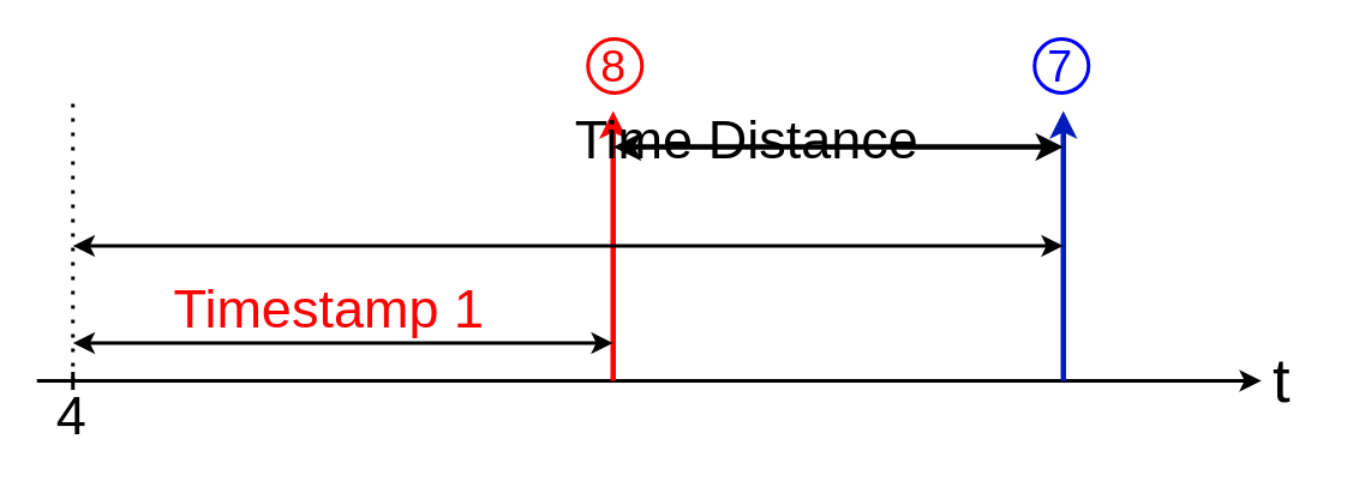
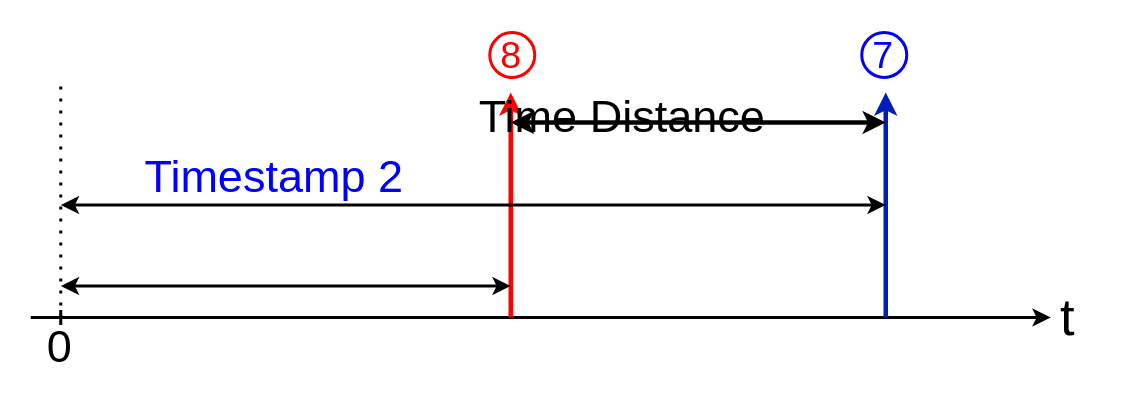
  <mxCell id="0" />
  <mxCell id="1" parent="0" />
  <mxCell id="2" value="" style="endArrow=classic;html=1;strokeWidth=2;" edge="1" parent="1"><mxGeometry width="50" height="50" relative="1" as="geometry"><mxPoint x="20" y="211" as="sourcePoint" /><mxPoint x="700" y="211" as="targetPoint" /></mxGeometry></mxCell>
  <mxCell id="3" value="" style="endArrow=classic;html=1;strokeColor=#FF0000;strokeWidth=3;" edge="1" parent="1"><mxGeometry width="50" height="50" relative="1" as="geometry"><mxPoint x="340" y="211" as="sourcePoint" /><mxPoint x="340" y="61" as="targetPoint" /></mxGeometry></mxCell>
  <mxCell id="4" value="" style="endArrow=classic;html=1;fillColor=#0050ef;strokeColor=#001DBC;strokeWidth=3;" edge="1" parent="1"><mxGeometry width="50" height="50" relative="1" as="geometry"><mxPoint x="590" y="211" as="sourcePoint" /><mxPoint x="590" y="61" as="targetPoint" /></mxGeometry></mxCell>
  <mxCell id="5" value="&lt;font style=&quot;font-size: 35px&quot; color=&quot;#000000&quot;&gt;t&lt;/font&gt;" style="text;html=1;resizable=0;autosize=1;align=center;verticalAlign=middle;points=[];fillColor=none;strokeColor=none;rounded=0;" vertex="1" parent="1"><mxGeometry x="696" y="195" width="30" height="30" as="geometry" /></mxCell>
  <mxCell id="6" value="" style="endArrow=none;html=1;strokeColor=#000000;strokeWidth=2;" edge="1" parent="1"><mxGeometry width="50" height="50" relative="1" as="geometry"><mxPoint x="40" y="216" as="sourcePoint" /><mxPoint x="40" y="206" as="targetPoint" /></mxGeometry></mxCell>
- <mxCell id="7" value="&lt;font color=&quot;#000000&quot; style=&quot;font-size: 30px&quot;&gt;4&lt;/font&gt;" style="text;html=1;resizable=0;autosize=1;align=center;verticalAlign=middle;points=[];fillColor=none;strokeColor=none;rounded=0;" vertex="1" parent="1"><mxGeometry x="24" y="215" width="30" height="30" as="geometry" /></mxCell>
+ <mxCell id="7" value="&lt;font color=&quot;#000000&quot; style=&quot;font-size: 30px&quot;&gt;0&lt;/font&gt;" style="text;html=1;resizable=0;autosize=1;align=center;verticalAlign=middle;points=[];fillColor=none;strokeColor=none;rounded=0;" vertex="1" parent="1"><mxGeometry x="24" y="215" width="30" height="30" as="geometry" /></mxCell>
  <mxCell id="8" value="" style="endArrow=none;dashed=1;html=1;dashPattern=1 3;strokeWidth=2;fontSize=17;fontColor=#000000;" edge="1" parent="1"><mxGeometry width="50" height="50" relative="1" as="geometry"><mxPoint x="40" y="211" as="sourcePoint" /><mxPoint x="40" y="51" as="targetPoint" /></mxGeometry></mxCell>
  <mxCell id="9" value="" style="endArrow=classic;startArrow=classic;html=1;fontSize=17;fontColor=#000000;strokeColor=#000000;strokeWidth=2;" edge="1" parent="1"><mxGeometry width="50" height="50" relative="1" as="geometry"><mxPoint x="40" y="190" as="sourcePoint" /><mxPoint x="340" y="190" as="targetPoint" /></mxGeometry></mxCell>
  <mxCell id="10" value="" style="endArrow=classic;startArrow=classic;html=1;fontSize=17;fontColor=#000000;strokeColor=#000000;strokeWidth=2;" edge="1" parent="1"><mxGeometry width="50" height="50" relative="1" as="geometry"><mxPoint x="40" y="136" as="sourcePoint" /><mxPoint x="590" y="136" as="targetPoint" /></mxGeometry></mxCell>
  <mxCell id="11" value="" style="endArrow=classic;startArrow=classic;html=1;fontSize=17;fontColor=#000000;strokeColor=#000000;strokeWidth=3;" edge="1" parent="1"><mxGeometry width="50" height="50" relative="1" as="geometry"><mxPoint x="340" y="81" as="sourcePoint" /><mxPoint x="590" y="81" as="targetPoint" /></mxGeometry></mxCell>
  <mxCell id="12" value="" style="ellipse;whiteSpace=wrap;html=1;aspect=fixed;fontSize=17;fontColor=#000000;strokeColor=#FF0000;fillColor=none;strokeWidth=2;" vertex="1" parent="1"><mxGeometry x="326" y="21" width="30" height="30" as="geometry" /></mxCell>
  <mxCell id="13" value="&lt;font color=&quot;#ff0000&quot; style=&quot;font-size: 25px&quot;&gt;8&lt;/font&gt;" style="text;html=1;resizable=0;autosize=1;align=center;verticalAlign=middle;points=[];fillColor=none;strokeColor=none;rounded=0;fontSize=17;fontColor=#000000;" vertex="1" parent="1"><mxGeometry x="325" y="20" width="30" height="30" as="geometry" /></mxCell>
  <mxCell id="14" value="" style="ellipse;whiteSpace=wrap;html=1;aspect=fixed;fontSize=17;fontColor=#000000;strokeColor=#0000FF;fillColor=none;strokeWidth=2;" vertex="1" parent="1"><mxGeometry x="574" y="21" width="30" height="30" as="geometry" /></mxCell>
- <mxCell id="15" value="&lt;font color=&quot;#ff0000&quot; style=&quot;font-size: 30px&quot;&gt;Timestamp 1&lt;/font&gt;" style="text;html=1;resizable=0;autosize=1;align=center;verticalAlign=middle;points=[];fillColor=none;strokeColor=none;rounded=0;fontSize=17;fontColor=#0000FF;" vertex="1" parent="1"><mxGeometry x="87" y="156" width="190" height="30" as="geometry" /></mxCell>
+ <mxCell id="16" value="&lt;font style=&quot;font-size: 30px&quot;&gt;Timestamp 2&lt;/font&gt;" style="text;html=1;resizable=0;autosize=1;align=center;verticalAlign=middle;points=[];fillColor=none;strokeColor=none;rounded=0;fontSize=17;fontColor=#0000FF;" vertex="1" parent="1"><mxGeometry x="87" y="102" width="190" height="30" as="geometry" /></mxCell>
  <mxCell id="17" value="&lt;font color=&quot;#000000&quot; style=&quot;font-size: 30px&quot;&gt;Time Distance&lt;/font&gt;" style="text;html=1;resizable=0;autosize=1;align=center;verticalAlign=middle;points=[];fillColor=none;strokeColor=none;rounded=0;fontSize=17;fontColor=#0000FF;" vertex="1" parent="1"><mxGeometry x="309" y="62" width="210" height="30" as="geometry" /></mxCell>
  <mxCell id="18" value="&lt;font style=&quot;font-size: 25px&quot; color=&quot;#0000ff&quot;&gt;7&lt;/font&gt;" style="text;html=1;resizable=0;autosize=1;align=center;verticalAlign=middle;points=[];fillColor=none;strokeColor=none;rounded=0;fontSize=17;fontColor=#000000;" vertex="1" parent="1"><mxGeometry x="573" y="20" width="30" height="30" as="geometry" /></mxCell>
